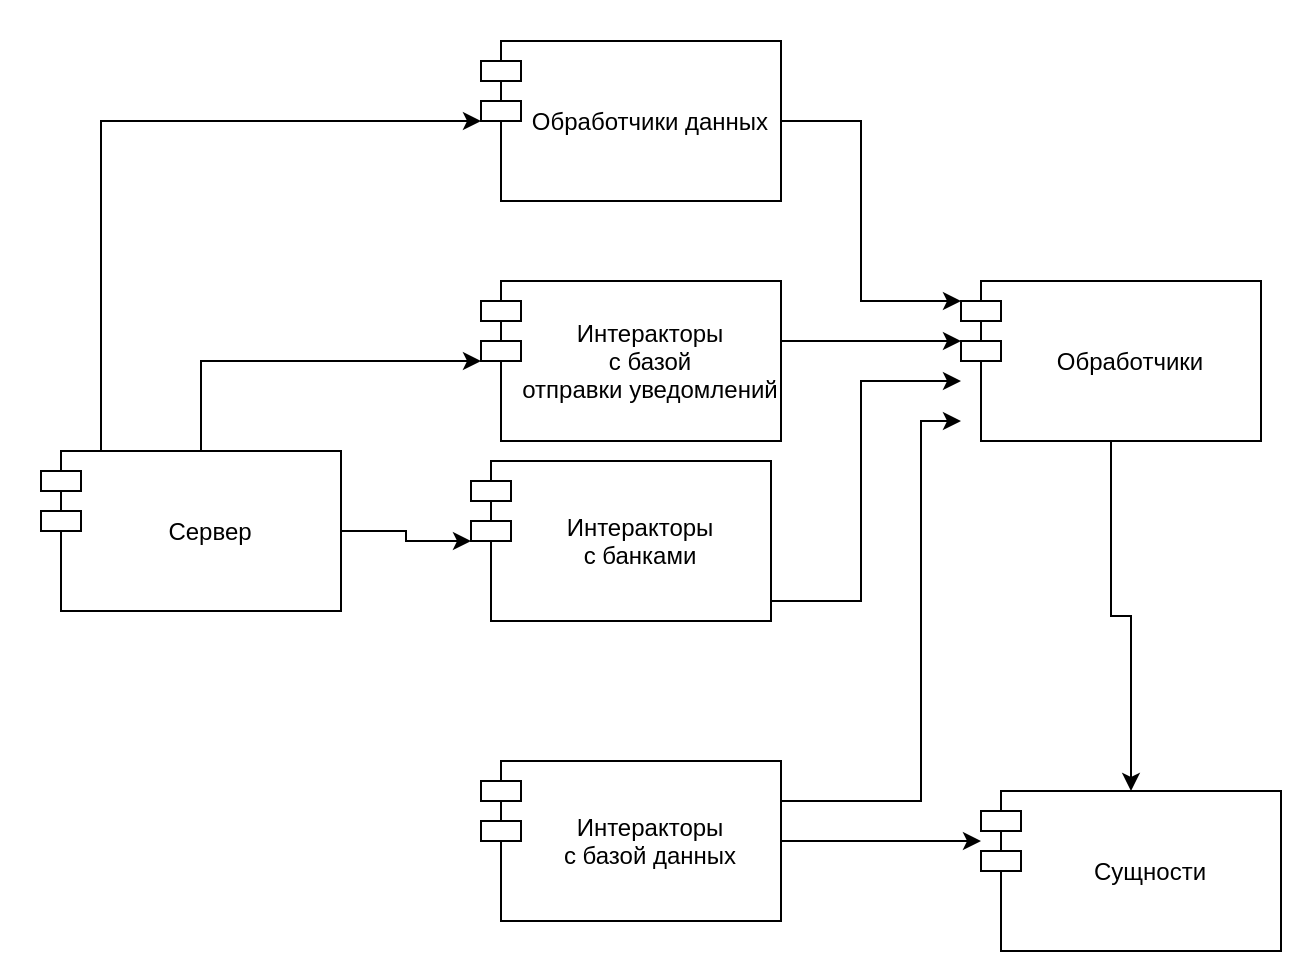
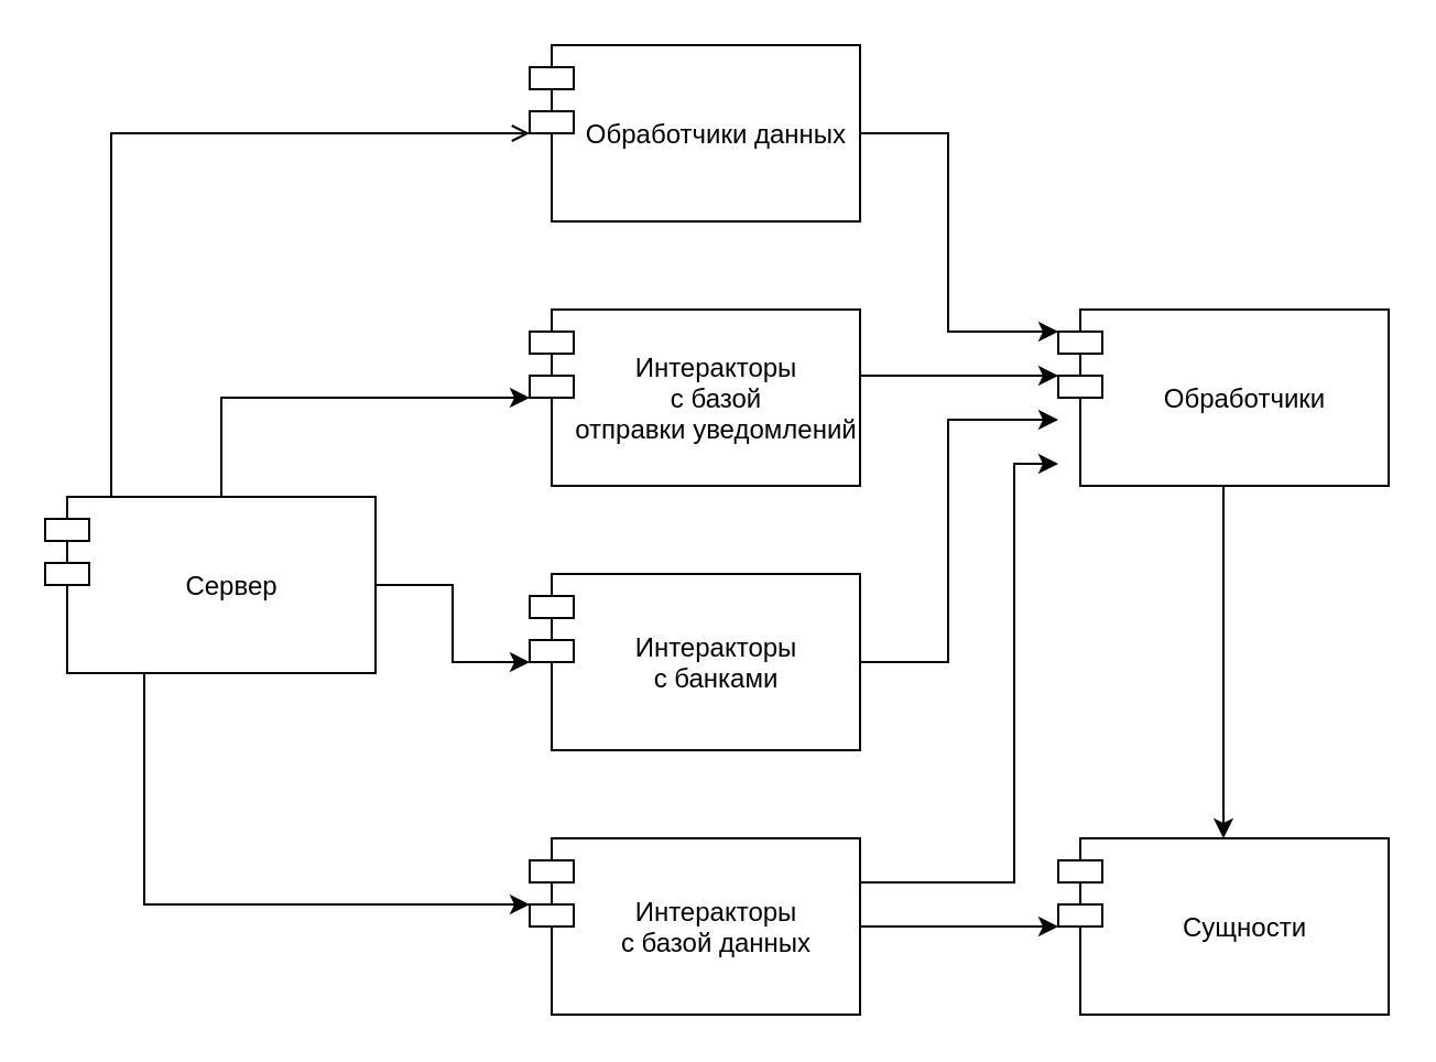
  <mxCell id="0" />
  <mxCell id="1" parent="0" />
  <mxCell id="2" style="edgeStyle=orthogonalEdgeStyle;rounded=0;orthogonalLoop=1;jettySize=auto;html=1;verticalAlign=middle;" parent="1" source="4" target="6" edge="1"><mxGeometry relative="1" as="geometry"><Array as="points"><mxPoint x="460" y="400" /><mxPoint x="460" y="210" /></Array></mxGeometry></mxCell>
  <mxCell id="3" style="edgeStyle=orthogonalEdgeStyle;rounded=0;orthogonalLoop=1;jettySize=auto;html=1;verticalAlign=middle;" parent="1" source="4" target="7" edge="1"><mxGeometry relative="1" as="geometry"><Array as="points"><mxPoint x="530" y="430" /><mxPoint x="530" y="430" /></Array></mxGeometry></mxCell>
  <mxCell id="4" value="Интеракторы &#10;с базой данных" style="shape=module;align=left;spacingLeft=20;align=center;verticalAlign=middle;" parent="1" vertex="1"><mxGeometry x="240" y="380" width="150" height="80" as="geometry" /></mxCell>
  <mxCell id="5" style="edgeStyle=orthogonalEdgeStyle;rounded=0;orthogonalLoop=1;jettySize=auto;html=1;entryX=0.5;entryY=0;entryDx=0;entryDy=0;verticalAlign=middle;" parent="1" source="6" target="7" edge="1"><mxGeometry relative="1" as="geometry" /></mxCell>
  <mxCell id="6" value="Обработчики" style="shape=module;align=left;spacingLeft=20;align=center;verticalAlign=middle;" parent="1" vertex="1"><mxGeometry x="480" y="140" width="150" height="80" as="geometry" /></mxCell>
- <mxCell id="7" value="Сущности" style="shape=module;align=left;spacingLeft=20;align=center;verticalAlign=middle;" parent="1" vertex="1"><mxGeometry x="490" y="395" width="150" height="80" as="geometry" /></mxCell>
+ <mxCell id="7" value="Сущности" style="shape=module;align=left;spacingLeft=20;align=center;verticalAlign=middle;" parent="1" vertex="1"><mxGeometry x="480" y="380" width="150" height="80" as="geometry" /></mxCell>
  <mxCell id="8" style="edgeStyle=orthogonalEdgeStyle;rounded=0;orthogonalLoop=1;jettySize=auto;html=1;verticalAlign=middle;" parent="1" source="9" target="6" edge="1"><mxGeometry relative="1" as="geometry"><Array as="points"><mxPoint x="430" y="60" /><mxPoint x="430" y="150" /></Array></mxGeometry></mxCell>
  <mxCell id="9" value="Обработчики данных" style="shape=module;align=left;spacingLeft=20;align=center;verticalAlign=middle;" parent="1" vertex="1"><mxGeometry x="240" y="20" width="150" height="80" as="geometry" /></mxCell>
  <mxCell id="10" style="edgeStyle=orthogonalEdgeStyle;rounded=0;orthogonalLoop=1;jettySize=auto;html=1;verticalAlign=middle;" parent="1" source="11" target="6" edge="1"><mxGeometry relative="1" as="geometry"><Array as="points"><mxPoint x="430" y="300" /><mxPoint x="430" y="190" /></Array></mxGeometry></mxCell>
- <mxCell id="11" value="Интеракторы &#10;с банками" style="shape=module;align=left;spacingLeft=20;align=center;verticalAlign=middle;" parent="1" vertex="1"><mxGeometry x="235" y="230" width="150" height="80" as="geometry" /></mxCell>
+ <mxCell id="11" value="Интеракторы &#10;с банками" style="shape=module;align=left;spacingLeft=20;align=center;verticalAlign=middle;" parent="1" vertex="1"><mxGeometry x="240" y="260" width="150" height="80" as="geometry" /></mxCell>
  <mxCell id="12" style="edgeStyle=orthogonalEdgeStyle;rounded=0;orthogonalLoop=1;jettySize=auto;html=1;verticalAlign=middle;" parent="1" source="13" target="6" edge="1"><mxGeometry relative="1" as="geometry"><Array as="points"><mxPoint x="440" y="170" /><mxPoint x="440" y="170" /></Array></mxGeometry></mxCell>
  <mxCell id="13" value="Интеракторы &#10;с базой &#10;отправки уведомлений" style="shape=module;align=left;spacingLeft=20;align=center;verticalAlign=middle;" parent="1" vertex="1"><mxGeometry x="240" y="140" width="150" height="80" as="geometry" /></mxCell>
  <mxCell id="14" style="edgeStyle=orthogonalEdgeStyle;rounded=0;orthogonalLoop=1;jettySize=auto;html=1;verticalAlign=middle;" parent="1" source="18" target="11" edge="1"><mxGeometry relative="1" as="geometry" /></mxCell>
+ <mxCell id="15" style="edgeStyle=orthogonalEdgeStyle;rounded=0;orthogonalLoop=1;jettySize=auto;html=1;verticalAlign=middle;" parent="1" source="18" target="4" edge="1"><mxGeometry relative="1" as="geometry"><Array as="points"><mxPoint x="65" y="410" /></Array></mxGeometry></mxCell>
  <mxCell id="16" style="edgeStyle=orthogonalEdgeStyle;rounded=0;orthogonalLoop=1;jettySize=auto;html=1;verticalAlign=middle;" parent="1" source="18" target="13" edge="1"><mxGeometry relative="1" as="geometry"><Array as="points"><mxPoint x="100" y="180" /></Array></mxGeometry></mxCell>
- <mxCell id="17" style="edgeStyle=orthogonalEdgeStyle;rounded=0;orthogonalLoop=1;jettySize=auto;html=1;verticalAlign=middle;" parent="1" source="18" target="9" edge="1"><mxGeometry relative="1" as="geometry"><Array as="points"><mxPoint x="50" y="60" /></Array></mxGeometry></mxCell>
+ <mxCell id="17" style="edgeStyle=orthogonalEdgeStyle;rounded=0;orthogonalLoop=1;jettySize=auto;html=1;verticalAlign=middle;endArrow=open;" parent="1" source="18" target="9" edge="1"><mxGeometry relative="1" as="geometry"><Array as="points"><mxPoint x="50" y="60" /></Array></mxGeometry></mxCell>
  <mxCell id="18" value="Сервер" style="shape=module;align=left;spacingLeft=20;align=center;verticalAlign=middle;" parent="1" vertex="1"><mxGeometry x="20" y="225" width="150" height="80" as="geometry" /></mxCell>
